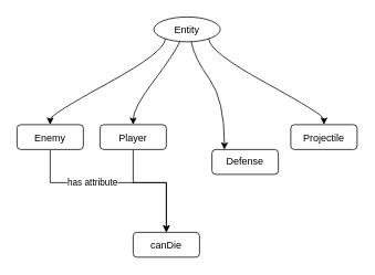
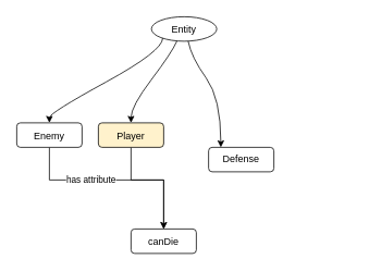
  <mxCell id="0" />
  <mxCell id="1" parent="0" />
  <mxCell id="2" value="Entity" style="ellipse" vertex="1" parent="1"><mxGeometry x="185" y="20" width="80" height="30" as="geometry" /></mxCell>
  <mxCell id="3" value="" style="edgeStyle=orthogonalEdgeStyle;rounded=0;orthogonalLoop=1;jettySize=auto;html=1;" edge="1" parent="1" source="5" target="14"><mxGeometry relative="1" as="geometry"><Array as="points"><mxPoint x="60" y="220" /><mxPoint x="200" y="220" /></Array></mxGeometry></mxCell>
  <mxCell id="4" value="has attribute" style="edgeLabel;html=1;align=center;verticalAlign=middle;resizable=0;points=[];" vertex="1" connectable="0" parent="3"><mxGeometry x="-0.148" y="1" relative="1" as="geometry"><mxPoint x="-12" as="offset" /></mxGeometry></mxCell>
  <mxCell id="5" value="Enemy" style="rounded=1;" vertex="1" parent="1"><mxGeometry x="20" y="150" width="80" height="30" as="geometry" /></mxCell>
  <mxCell id="6" value="" style="curved=1;noEdgeStyle=1;orthogonal=1;" edge="1" source="2" target="5" parent="1"><mxGeometry relative="1" as="geometry"><Array as="points"><mxPoint x="198.75" y="62" /><mxPoint x="60" y="138" /></Array></mxGeometry></mxCell>
  <mxCell id="7" value="Defense&#10;" style="rounded=1;verticalAlign=top;align=center;" vertex="1" parent="1"><mxGeometry x="255" y="180" width="80" height="30" as="geometry" /></mxCell>
  <mxCell id="8" value="" style="curved=1;noEdgeStyle=1;orthogonal=1;" edge="1" target="7" parent="1"><mxGeometry relative="1" as="geometry"><mxPoint x="230" y="50" as="sourcePoint" /><Array as="points"><mxPoint x="234" y="70" /><mxPoint x="270" y="120" /></Array></mxGeometry></mxCell>
  <mxCell id="9" style="edgeStyle=orthogonalEdgeStyle;rounded=0;orthogonalLoop=1;jettySize=auto;html=1;exitX=0.5;exitY=1;exitDx=0;exitDy=0;entryX=0.5;entryY=0;entryDx=0;entryDy=0;endArrow=open;" edge="1" parent="1" source="10" target="14"><mxGeometry relative="1" as="geometry"><Array as="points"><mxPoint x="160" y="220" /><mxPoint x="200" y="220" /></Array></mxGeometry></mxCell>
- <mxCell id="10" value="Player" style="rounded=1;" vertex="1" parent="1"><mxGeometry x="120" y="150" width="80" height="30" as="geometry" /></mxCell>
+ <mxCell id="10" value="Player" style="rounded=1;fillColor=#fff2cc;" vertex="1" parent="1"><mxGeometry x="120" y="150" width="80" height="30" as="geometry" /></mxCell>
  <mxCell id="11" value="" style="curved=1;noEdgeStyle=1;orthogonal=1;exitX=0.39;exitY=0.997;exitDx=0;exitDy=0;exitPerimeter=0;" edge="1" source="2" target="10" parent="1"><mxGeometry relative="1" as="geometry"><Array as="points"><mxPoint x="210" y="64" /><mxPoint x="160" y="130" /></Array></mxGeometry></mxCell>
- <mxCell id="12" value="Projectile" style="rounded=1;" vertex="1" parent="1"><mxGeometry x="350" y="150" width="80" height="30" as="geometry" /></mxCell>
- <mxCell id="13" value="" style="curved=1;noEdgeStyle=1;orthogonal=1;" edge="1" source="2" target="12" parent="1"><mxGeometry relative="1" as="geometry"><Array as="points"><mxPoint x="251.25" y="62" /><mxPoint x="390" y="138" /></Array></mxGeometry></mxCell>
  <mxCell id="14" value="canDie" style="rounded=1;" vertex="1" parent="1"><mxGeometry x="160" y="280" width="80" height="30" as="geometry" /></mxCell>
